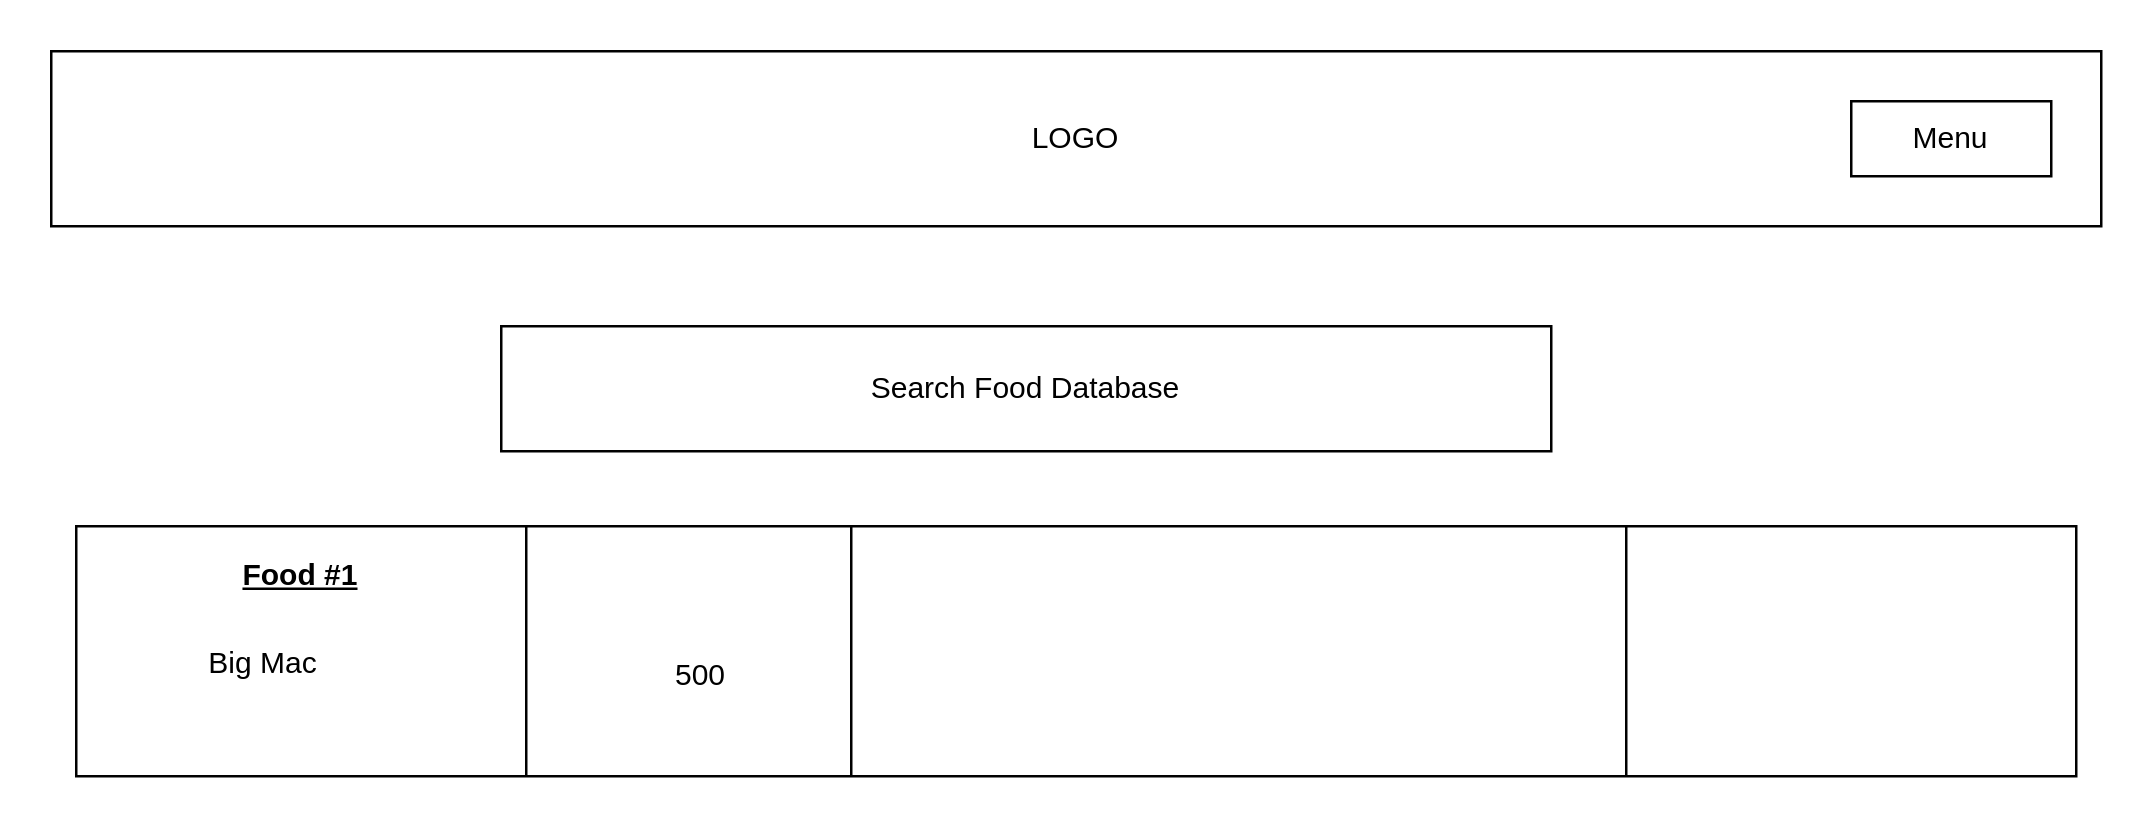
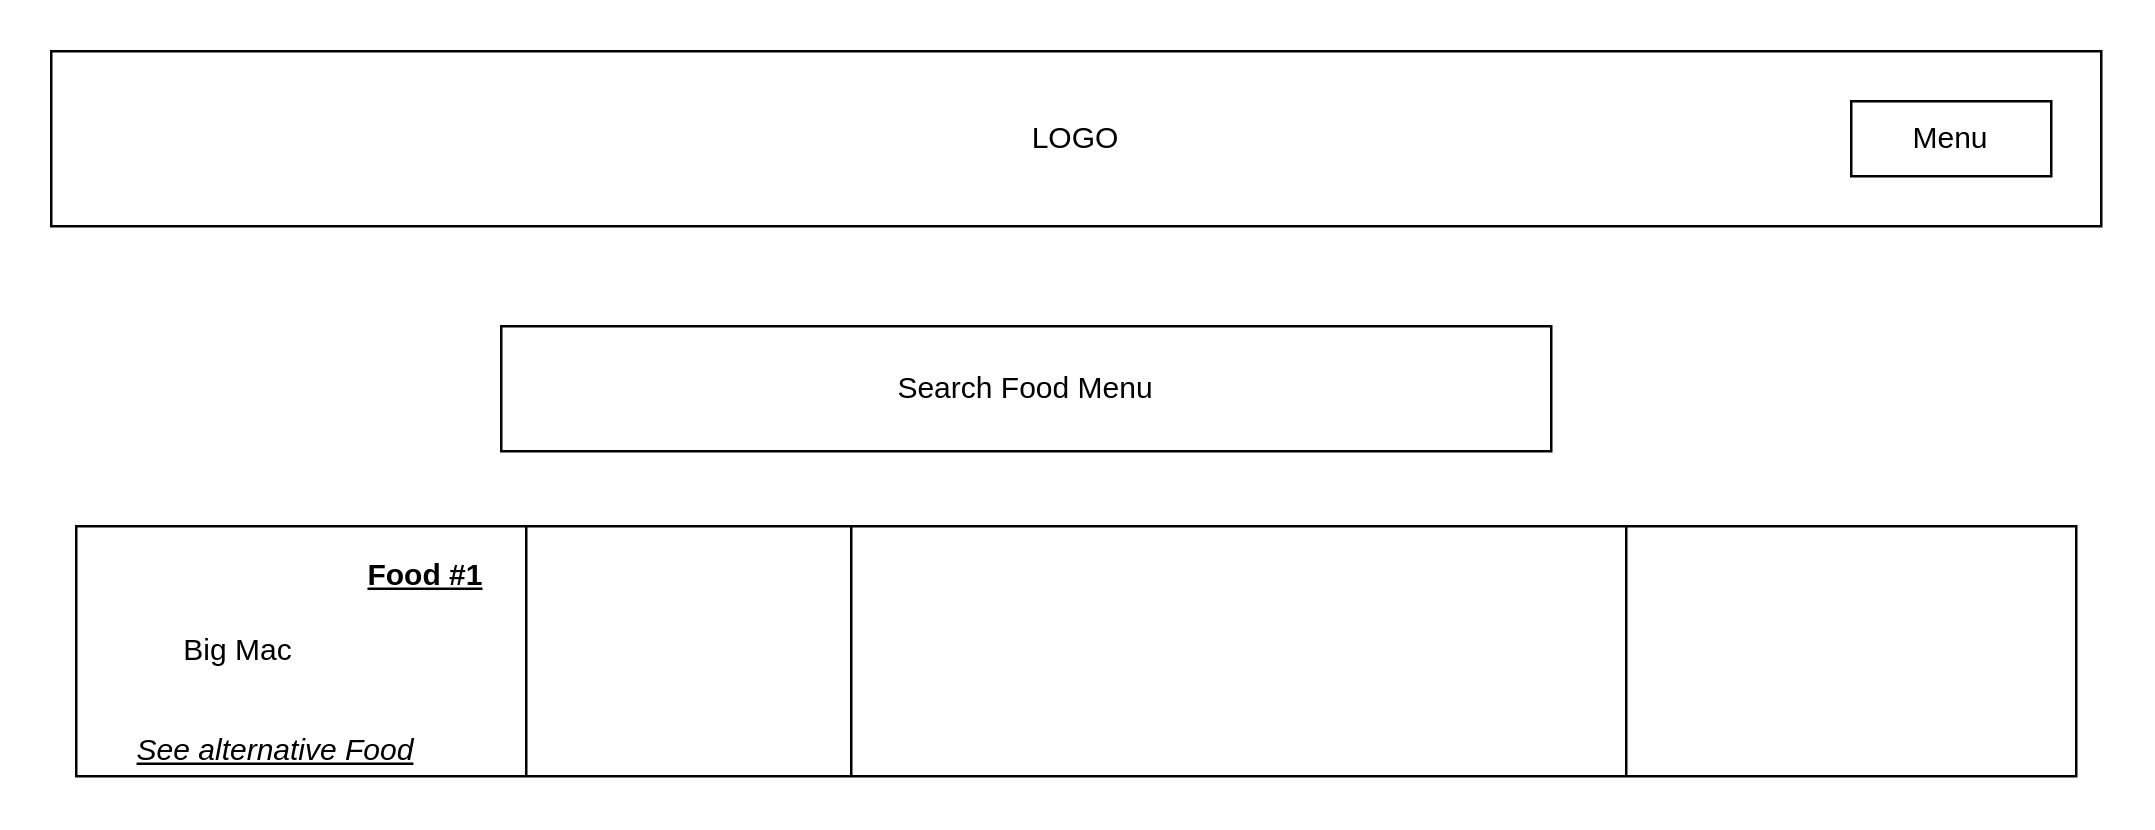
  <mxCell id="0" />
  <mxCell id="1" parent="0" />
  <mxCell id="2" value="LOGO" style="rounded=0;whiteSpace=wrap;html=1;" parent="1" vertex="1"><mxGeometry x="20" y="20" width="820" height="70" as="geometry" /></mxCell>
  <mxCell id="3" value="Menu" style="rounded=0;whiteSpace=wrap;html=1;" parent="1" vertex="1"><mxGeometry x="740" y="40" width="80" height="30" as="geometry" /></mxCell>
- <mxCell id="4" value="Search Food Database" style="rounded=0;whiteSpace=wrap;html=1;" parent="1" vertex="1"><mxGeometry x="200" y="130" width="420" height="50" as="geometry" /></mxCell>
+ <mxCell id="4" value="Search Food Menu" style="rounded=0;whiteSpace=wrap;html=1;" parent="1" vertex="1"><mxGeometry x="200" y="130" width="420" height="50" as="geometry" /></mxCell>
  <mxCell id="5" value="" style="rounded=0;whiteSpace=wrap;html=1;" parent="1" vertex="1"><mxGeometry x="30" y="210" width="800" height="100" as="geometry" /></mxCell>
  <mxCell id="6" value="" style="endArrow=none;html=1;" parent="1" edge="1"><mxGeometry width="50" height="50" relative="1" as="geometry"><mxPoint x="210" y="310" as="sourcePoint" /><mxPoint x="210" y="210" as="targetPoint" /><Array as="points"><mxPoint x="210" y="265" /></Array></mxGeometry></mxCell>
- <mxCell id="7" value="Food #1" style="text;html=1;strokeColor=none;fillColor=none;align=center;verticalAlign=middle;whiteSpace=wrap;rounded=0;fontStyle=5" parent="1" vertex="1"><mxGeometry x="50" y="220" width="140" height="20" as="geometry" /></mxCell>
- <mxCell id="9" value="Big Mac" style="text;html=1;strokeColor=none;fillColor=none;align=center;verticalAlign=middle;whiteSpace=wrap;rounded=0;" parent="1" vertex="1"><mxGeometry x="50" y="255" width="110" height="20" as="geometry" /></mxCell>
+ <mxCell id="7" value="Food #1" style="text;html=1;strokeColor=none;fillColor=none;align=center;verticalAlign=middle;whiteSpace=wrap;rounded=0;fontStyle=5" parent="1" vertex="1"><mxGeometry x="100" y="220" width="140" height="20" as="geometry" /></mxCell>
+ <mxCell id="8" value="See alternative Food" style="text;html=1;strokeColor=none;fillColor=none;align=center;verticalAlign=middle;whiteSpace=wrap;rounded=0;fontStyle=6" parent="1" vertex="1"><mxGeometry x="50" y="290" width="120" height="20" as="geometry" /></mxCell>
+ <mxCell id="9" value="Big Mac" style="text;html=1;strokeColor=none;fillColor=none;align=center;verticalAlign=middle;whiteSpace=wrap;rounded=0;" parent="1" vertex="1"><mxGeometry x="40" y="250" width="110" height="20" as="geometry" /></mxCell>
  <mxCell id="10" value="" style="endArrow=none;html=1;" parent="1" edge="1"><mxGeometry width="50" height="50" relative="1" as="geometry"><mxPoint x="340" y="310" as="sourcePoint" /><mxPoint x="340" y="210" as="targetPoint" /><Array as="points"><mxPoint x="340" y="265" /></Array></mxGeometry></mxCell>
- <mxCell id="11" value="500" style="text;html=1;strokeColor=none;fillColor=none;align=center;verticalAlign=middle;whiteSpace=wrap;rounded=0;" parent="1" vertex="1"><mxGeometry x="260" y="260" width="40" height="20" as="geometry" /></mxCell>
  <mxCell id="12" value="" style="endArrow=none;html=1;" parent="1" edge="1"><mxGeometry width="50" height="50" relative="1" as="geometry"><mxPoint x="650" y="310" as="sourcePoint" /><mxPoint x="650" y="210" as="targetPoint" /><Array as="points"><mxPoint x="650" y="265" /></Array></mxGeometry></mxCell>
